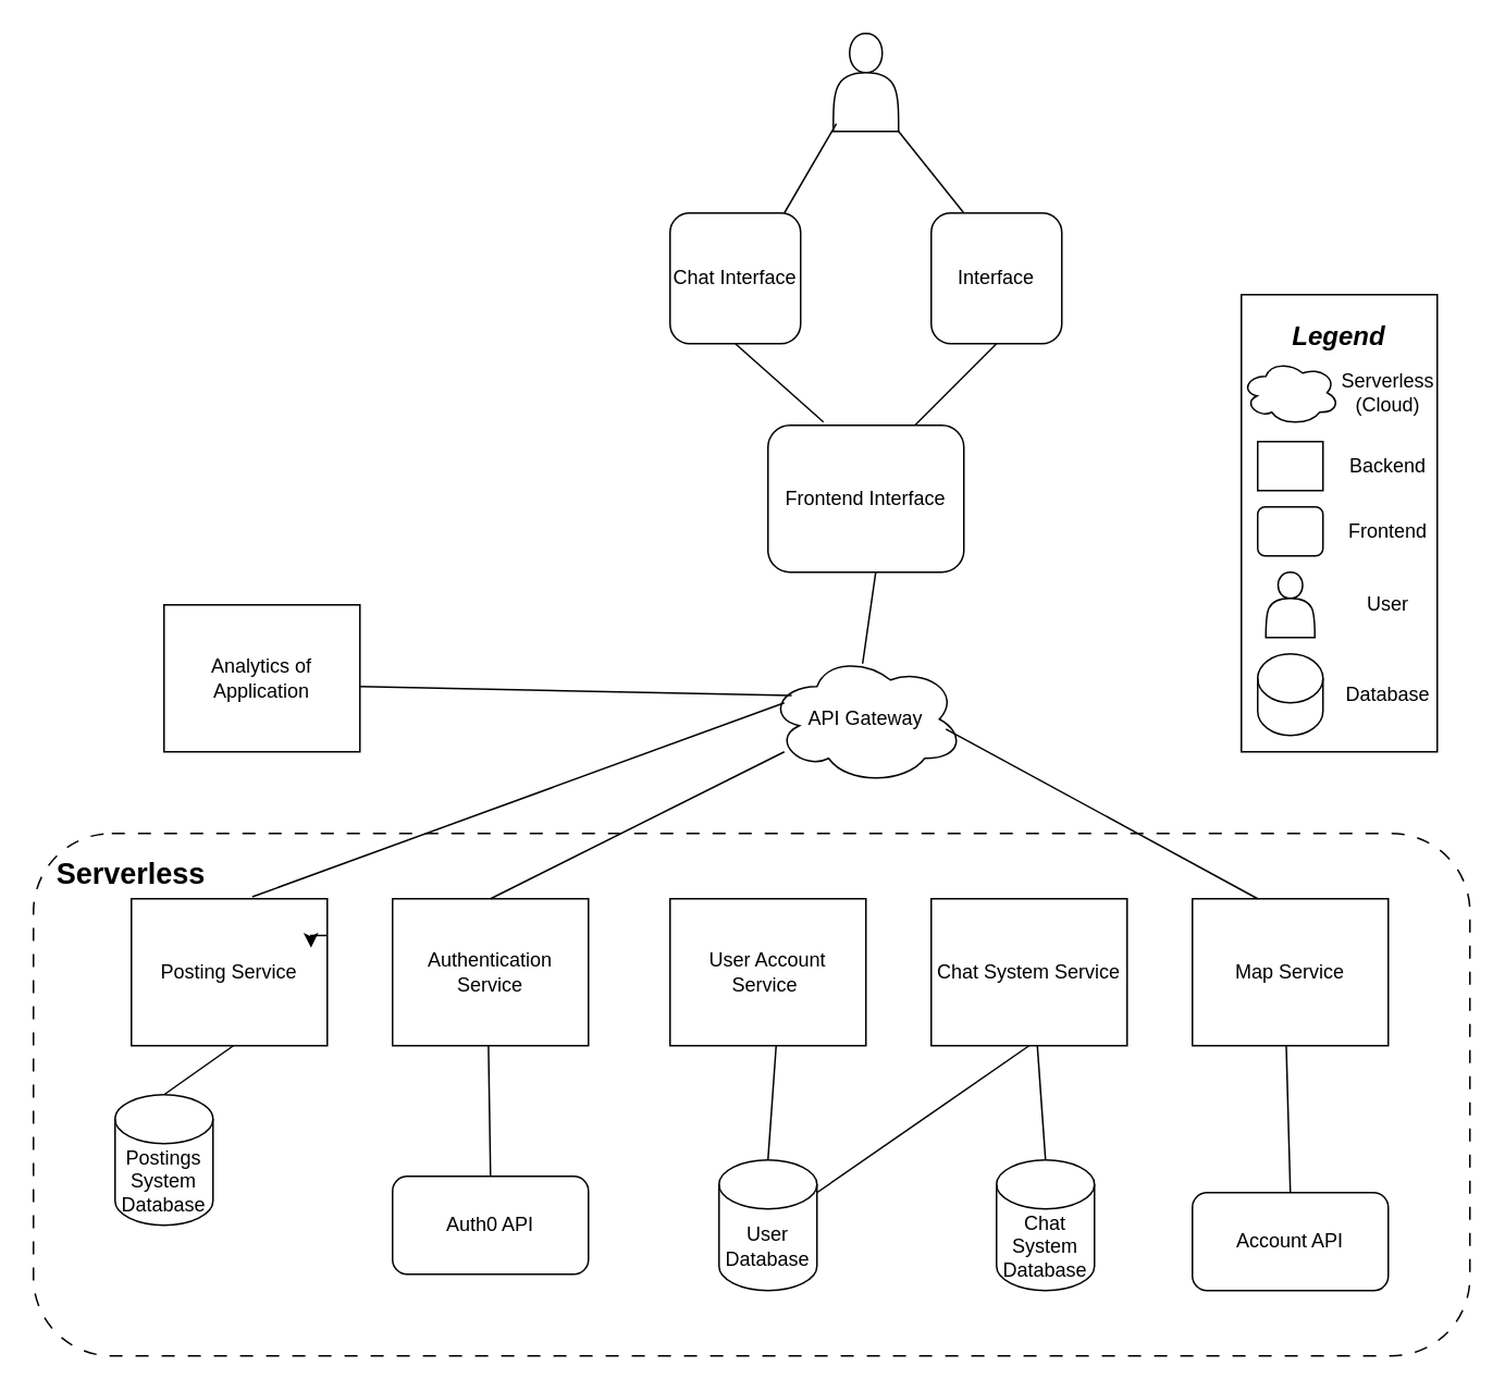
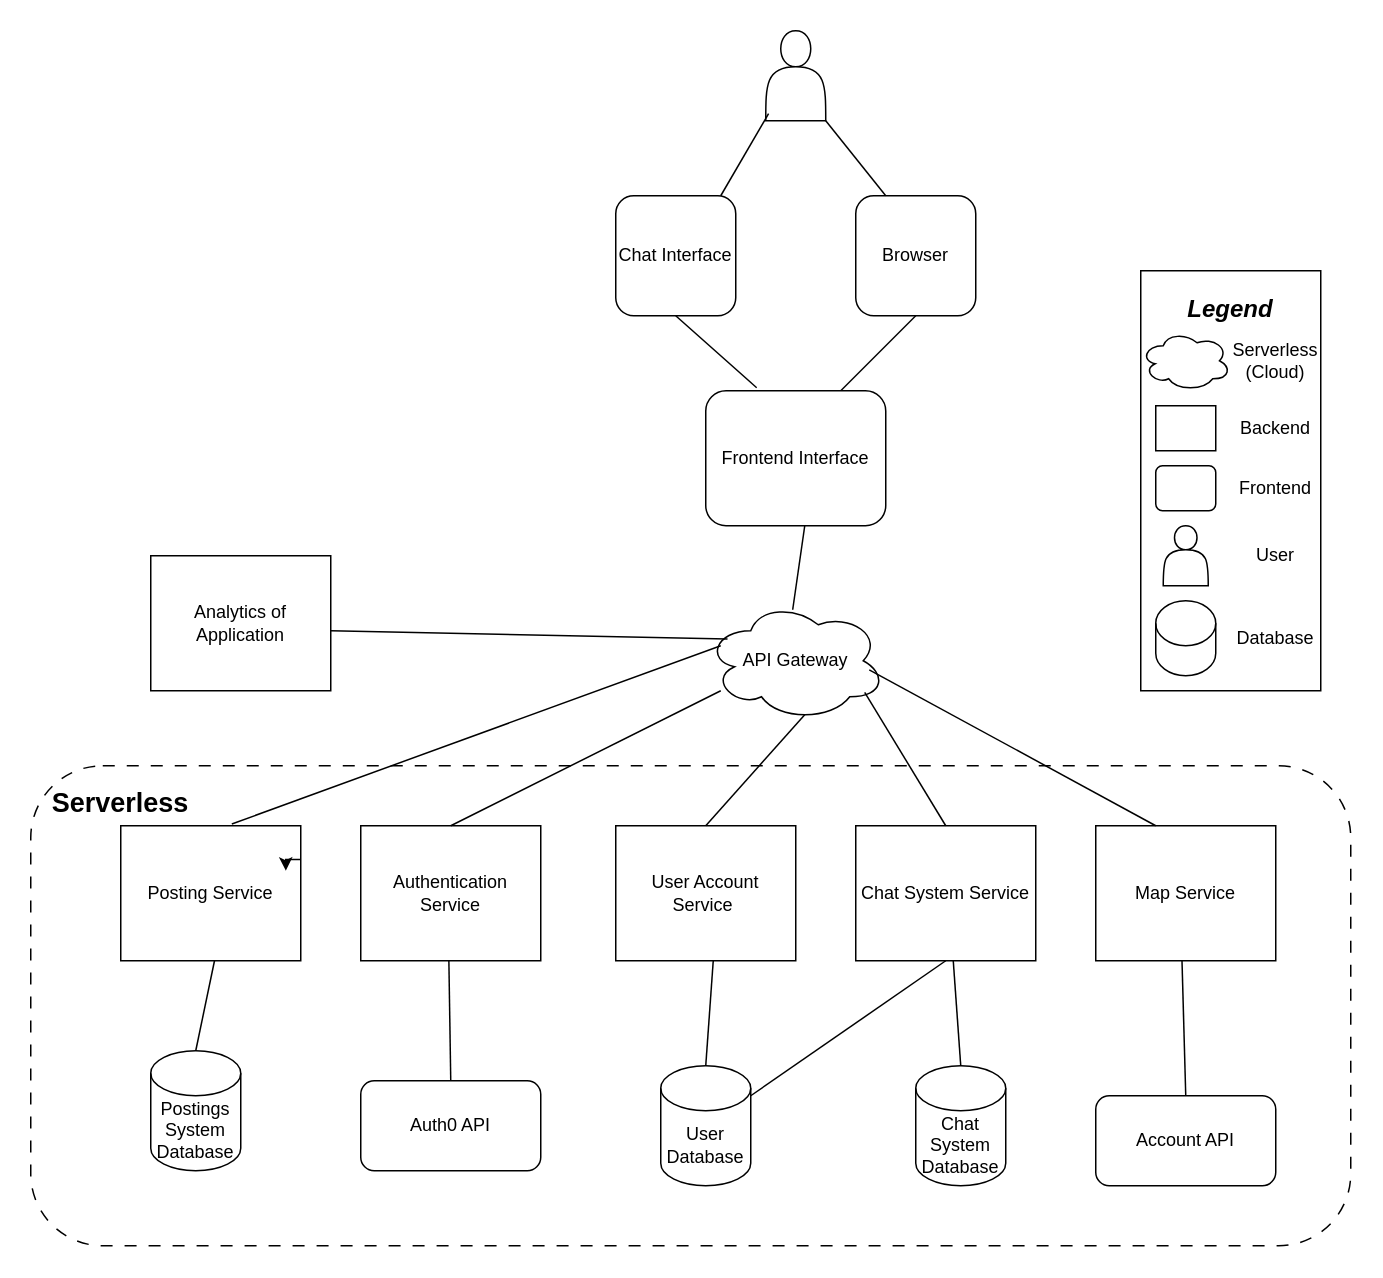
  <mxCell id="0" />
  <mxCell id="1" parent="0" />
  <mxCell id="2" value="" style="rounded=1;whiteSpace=wrap;html=1;dashed=1;dashPattern=8 8;" vertex="1" parent="1"><mxGeometry x="20" y="510" width="880" height="320" as="geometry" /></mxCell>
- <mxCell id="3" value="Interface" style="whiteSpace=wrap;html=1;aspect=fixed;rounded=1;" parent="1" vertex="1"><mxGeometry x="570" y="130" width="80" height="80" as="geometry" /></mxCell>
+ <mxCell id="3" value="Browser" style="whiteSpace=wrap;html=1;aspect=fixed;rounded=1;" parent="1" vertex="1"><mxGeometry x="570" y="130" width="80" height="80" as="geometry" /></mxCell>
  <mxCell id="4" value="Chat Interface" style="whiteSpace=wrap;html=1;aspect=fixed;rounded=1;" parent="1" vertex="1"><mxGeometry x="410" y="130" width="80" height="80" as="geometry" /></mxCell>
  <mxCell id="5" value="API Gateway" style="ellipse;shape=cloud;whiteSpace=wrap;html=1;" parent="1" vertex="1"><mxGeometry x="470" y="400" width="120" height="80" as="geometry" /></mxCell>
  <mxCell id="6" value="Authentication Service" style="rounded=0;whiteSpace=wrap;html=1;" parent="1" vertex="1"><mxGeometry x="240" y="550" width="120" height="90" as="geometry" /></mxCell>
  <mxCell id="7" value="User Account Service&amp;nbsp;" style="rounded=0;whiteSpace=wrap;html=1;" parent="1" vertex="1"><mxGeometry x="410" y="550" width="120" height="90" as="geometry" /></mxCell>
  <mxCell id="8" value="Chat System Service" style="rounded=0;whiteSpace=wrap;html=1;" parent="1" vertex="1"><mxGeometry x="570" y="550" width="120" height="90" as="geometry" /></mxCell>
  <mxCell id="9" value="Map Service" style="rounded=0;whiteSpace=wrap;html=1;" parent="1" vertex="1"><mxGeometry x="730" y="550" width="120" height="90" as="geometry" /></mxCell>
  <mxCell id="10" value="" style="endArrow=none;html=1;rounded=0;" parent="1" edge="1"><mxGeometry width="50" height="50" relative="1" as="geometry"><mxPoint x="560" y="260" as="sourcePoint" /><mxPoint x="610" y="210" as="targetPoint" /></mxGeometry></mxCell>
  <mxCell id="11" value="" style="endArrow=none;html=1;rounded=0;exitX=0.283;exitY=-0.022;exitDx=0;exitDy=0;exitPerimeter=0;" parent="1" edge="1"><mxGeometry width="50" height="50" relative="1" as="geometry"><mxPoint x="503.96" y="258.02" as="sourcePoint" /><mxPoint x="450" y="210" as="targetPoint" /></mxGeometry></mxCell>
  <mxCell id="12" value="" style="endArrow=none;html=1;rounded=0;entryX=0.55;entryY=1;entryDx=0;entryDy=0;entryPerimeter=0;exitX=0.483;exitY=0.075;exitDx=0;exitDy=0;exitPerimeter=0;" parent="1" source="5" edge="1"><mxGeometry width="50" height="50" relative="1" as="geometry"><mxPoint x="520" y="430" as="sourcePoint" /><mxPoint x="536" y="350" as="targetPoint" /></mxGeometry></mxCell>
+ <mxCell id="13" value="" style="endArrow=none;html=1;rounded=0;exitX=0.5;exitY=0;exitDx=0;exitDy=0;entryX=0.55;entryY=0.95;entryDx=0;entryDy=0;entryPerimeter=0;" parent="1" source="7" target="5" edge="1"><mxGeometry width="50" height="50" relative="1" as="geometry"><mxPoint x="480" y="530" as="sourcePoint" /><mxPoint x="530" y="480" as="targetPoint" /></mxGeometry></mxCell>
  <mxCell id="14" value="" style="endArrow=none;html=1;rounded=0;exitX=0.5;exitY=0;exitDx=0;exitDy=0;" parent="1" source="6" edge="1"><mxGeometry width="50" height="50" relative="1" as="geometry"><mxPoint x="420" y="530" as="sourcePoint" /><mxPoint x="480" y="460" as="targetPoint" /></mxGeometry></mxCell>
+ <mxCell id="15" value="" style="endArrow=none;html=1;rounded=0;exitX=0.5;exitY=0;exitDx=0;exitDy=0;entryX=0.883;entryY=0.763;entryDx=0;entryDy=0;entryPerimeter=0;" parent="1" source="8" target="5" edge="1"><mxGeometry width="50" height="50" relative="1" as="geometry"><mxPoint x="410" y="550" as="sourcePoint" /><mxPoint x="590" y="460" as="targetPoint" /></mxGeometry></mxCell>
  <mxCell id="16" value="" style="endArrow=none;html=1;rounded=0;exitX=0.383;exitY=-0.011;exitDx=0;exitDy=0;entryX=0.958;entryY=0.563;entryDx=0;entryDy=0;entryPerimeter=0;exitPerimeter=0;" parent="1" edge="1"><mxGeometry width="50" height="50" relative="1" as="geometry"><mxPoint x="770" y="550" as="sourcePoint" /><mxPoint x="579" y="446.03" as="targetPoint" /></mxGeometry></mxCell>
  <mxCell id="17" value="User Database" style="shape=cylinder3;whiteSpace=wrap;html=1;boundedLbl=1;backgroundOutline=1;size=15;" parent="1" vertex="1"><mxGeometry x="440" y="710" width="60" height="80" as="geometry" /></mxCell>
  <mxCell id="18" value="Chat System Database" style="shape=cylinder3;whiteSpace=wrap;html=1;boundedLbl=1;backgroundOutline=1;size=15;" parent="1" vertex="1"><mxGeometry x="610" y="710" width="60" height="80" as="geometry" /></mxCell>
  <mxCell id="19" value="" style="endArrow=none;html=1;rounded=0;exitX=0.5;exitY=0;exitDx=0;exitDy=0;exitPerimeter=0;" parent="1" source="17" edge="1"><mxGeometry width="50" height="50" relative="1" as="geometry"><mxPoint x="475" y="700" as="sourcePoint" /><mxPoint x="475" y="640" as="targetPoint" /></mxGeometry></mxCell>
  <mxCell id="20" value="" style="endArrow=none;html=1;rounded=0;entryX=0.5;entryY=1;entryDx=0;entryDy=0;" parent="1" target="8" edge="1"><mxGeometry width="50" height="50" relative="1" as="geometry"><mxPoint x="500" y="730" as="sourcePoint" /><mxPoint x="550" y="680" as="targetPoint" /></mxGeometry></mxCell>
  <mxCell id="21" value="" style="endArrow=none;html=1;rounded=0;exitX=0.5;exitY=0;exitDx=0;exitDy=0;exitPerimeter=0;" parent="1" source="18" edge="1"><mxGeometry width="50" height="50" relative="1" as="geometry"><mxPoint x="585" y="690" as="sourcePoint" /><mxPoint x="635" y="640" as="targetPoint" /></mxGeometry></mxCell>
  <mxCell id="22" value="Account API" style="rounded=1;whiteSpace=wrap;html=1;" parent="1" vertex="1"><mxGeometry x="730" y="730" width="120" height="60" as="geometry" /></mxCell>
  <mxCell id="23" value="" style="endArrow=none;html=1;rounded=0;exitX=0.5;exitY=0;exitDx=0;exitDy=0;" parent="1" source="22" edge="1"><mxGeometry width="50" height="50" relative="1" as="geometry"><mxPoint x="792.5" y="710" as="sourcePoint" /><mxPoint x="787.5" y="640" as="targetPoint" /></mxGeometry></mxCell>
  <mxCell id="24" value="Auth0 API" style="rounded=1;whiteSpace=wrap;html=1;" parent="1" vertex="1"><mxGeometry x="240" y="720" width="120" height="60" as="geometry" /></mxCell>
  <mxCell id="25" value="" style="endArrow=none;html=1;rounded=0;exitX=0.5;exitY=0;exitDx=0;exitDy=0;" parent="1" source="24" edge="1"><mxGeometry width="50" height="50" relative="1" as="geometry"><mxPoint x="301.25" y="730" as="sourcePoint" /><mxPoint x="298.75" y="640" as="targetPoint" /></mxGeometry></mxCell>
  <mxCell id="26" value="" style="shape=actor;whiteSpace=wrap;html=1;" parent="1" vertex="1"><mxGeometry x="510" y="20" width="40" height="60" as="geometry" /></mxCell>
  <mxCell id="27" value="" style="endArrow=none;html=1;rounded=0;entryX=0.047;entryY=0.921;entryDx=0;entryDy=0;entryPerimeter=0;" parent="1" target="26" edge="1"><mxGeometry width="50" height="50" relative="1" as="geometry"><mxPoint x="480" y="130" as="sourcePoint" /><mxPoint x="506" y="80" as="targetPoint" /></mxGeometry></mxCell>
  <mxCell id="28" value="" style="endArrow=none;html=1;rounded=0;exitX=0.25;exitY=0;exitDx=0;exitDy=0;" parent="1" source="3" edge="1"><mxGeometry width="50" height="50" relative="1" as="geometry"><mxPoint x="500" y="130" as="sourcePoint" /><mxPoint x="550" y="80" as="targetPoint" /></mxGeometry></mxCell>
  <mxCell id="29" value="Posting Service" style="rounded=0;whiteSpace=wrap;html=1;" vertex="1" parent="1"><mxGeometry x="80" y="550" width="120" height="90" as="geometry" /></mxCell>
  <mxCell id="30" value="" style="endArrow=none;html=1;rounded=0;exitX=0.617;exitY=-0.013;exitDx=0;exitDy=0;exitPerimeter=0;" edge="1" parent="1" source="29"><mxGeometry width="50" height="50" relative="1" as="geometry"><mxPoint x="300" y="520" as="sourcePoint" /><mxPoint x="480" y="430" as="targetPoint" /></mxGeometry></mxCell>
- <mxCell id="31" value="Postings System Database" style="shape=cylinder3;whiteSpace=wrap;html=1;boundedLbl=1;backgroundOutline=1;size=15;" vertex="1" parent="1"><mxGeometry x="70" y="670" width="60" height="80" as="geometry" /></mxCell>
+ <mxCell id="31" value="Postings System Database" style="shape=cylinder3;whiteSpace=wrap;html=1;boundedLbl=1;backgroundOutline=1;size=15;" vertex="1" parent="1"><mxGeometry x="100" y="700" width="60" height="80" as="geometry" /></mxCell>
  <mxCell id="32" value="" style="endArrow=none;html=1;rounded=0;exitX=0.5;exitY=0;exitDx=0;exitDy=0;exitPerimeter=0;" edge="1" parent="1" source="31"><mxGeometry width="50" height="50" relative="1" as="geometry"><mxPoint x="137.5" y="710" as="sourcePoint" /><mxPoint x="142.5" y="640" as="targetPoint" /></mxGeometry></mxCell>
  <mxCell id="33" value="Frontend Interface" style="rounded=1;whiteSpace=wrap;html=1;" vertex="1" parent="1"><mxGeometry x="470" y="260" width="120" height="90" as="geometry" /></mxCell>
  <mxCell id="34" style="edgeStyle=orthogonalEdgeStyle;rounded=0;orthogonalLoop=1;jettySize=auto;html=1;exitX=1;exitY=0.25;exitDx=0;exitDy=0;entryX=0.917;entryY=0.333;entryDx=0;entryDy=0;entryPerimeter=0;" edge="1" parent="1" source="29" target="29"><mxGeometry relative="1" as="geometry" /></mxCell>
  <mxCell id="35" value="Analytics of Application" style="rounded=0;whiteSpace=wrap;html=1;" vertex="1" parent="1"><mxGeometry x="100" y="370" width="120" height="90" as="geometry" /></mxCell>
  <mxCell id="36" value="" style="endArrow=none;html=1;rounded=0;entryX=0.121;entryY=0.319;entryDx=0;entryDy=0;entryPerimeter=0;" edge="1" parent="1" target="5"><mxGeometry width="50" height="50" relative="1" as="geometry"><mxPoint x="220" y="420" as="sourcePoint" /><mxPoint x="270" y="370" as="targetPoint" /></mxGeometry></mxCell>
  <mxCell id="37" value="" style="rounded=0;whiteSpace=wrap;html=1;" vertex="1" parent="1"><mxGeometry x="760" y="180" width="120" height="280" as="geometry" /></mxCell>
  <mxCell id="38" value="&lt;b&gt;&lt;i&gt;&lt;font style=&quot;font-size: 16px;&quot;&gt;Legend&lt;/font&gt;&lt;/i&gt;&lt;/b&gt;" style="text;html=1;align=center;verticalAlign=middle;whiteSpace=wrap;rounded=0;" vertex="1" parent="1"><mxGeometry x="790" y="190" width="60" height="30" as="geometry" /></mxCell>
  <mxCell id="39" value="" style="rounded=0;whiteSpace=wrap;html=1;" vertex="1" parent="1"><mxGeometry x="770" y="270" width="40" height="30" as="geometry" /></mxCell>
  <mxCell id="40" value="" style="rounded=1;whiteSpace=wrap;html=1;" vertex="1" parent="1"><mxGeometry x="770" y="310" width="40" height="30" as="geometry" /></mxCell>
  <mxCell id="41" value="" style="ellipse;shape=cloud;whiteSpace=wrap;html=1;" vertex="1" parent="1"><mxGeometry x="760" y="220" width="60" height="40" as="geometry" /></mxCell>
  <mxCell id="42" value="" style="shape=actor;whiteSpace=wrap;html=1;" vertex="1" parent="1"><mxGeometry x="775" y="350" width="30" height="40" as="geometry" /></mxCell>
  <mxCell id="43" value="" style="shape=cylinder3;whiteSpace=wrap;html=1;boundedLbl=1;backgroundOutline=1;size=15;" vertex="1" parent="1"><mxGeometry x="770" y="400" width="40" height="50" as="geometry" /></mxCell>
  <mxCell id="44" value="&lt;font style=&quot;font-size: 18px;&quot;&gt;&lt;b&gt;Serverless&lt;/b&gt;&lt;/font&gt;" style="text;html=1;align=center;verticalAlign=middle;whiteSpace=wrap;rounded=0;" vertex="1" parent="1"><mxGeometry x="50" y="520" width="60" height="30" as="geometry" /></mxCell>
  <mxCell id="45" value="Serverless (Cloud)" style="text;html=1;align=center;verticalAlign=middle;whiteSpace=wrap;rounded=0;" vertex="1" parent="1"><mxGeometry x="820" y="225" width="60" height="30" as="geometry" /></mxCell>
  <mxCell id="46" value="Backend" style="text;html=1;align=center;verticalAlign=middle;whiteSpace=wrap;rounded=0;" vertex="1" parent="1"><mxGeometry x="820" y="270" width="60" height="30" as="geometry" /></mxCell>
  <mxCell id="47" value="Frontend" style="text;html=1;align=center;verticalAlign=middle;whiteSpace=wrap;rounded=0;" vertex="1" parent="1"><mxGeometry x="820" y="310" width="60" height="30" as="geometry" /></mxCell>
  <mxCell id="48" value="User" style="text;html=1;align=center;verticalAlign=middle;whiteSpace=wrap;rounded=0;" vertex="1" parent="1"><mxGeometry x="820" y="355" width="60" height="30" as="geometry" /></mxCell>
  <mxCell id="49" value="Database" style="text;html=1;align=center;verticalAlign=middle;whiteSpace=wrap;rounded=0;" vertex="1" parent="1"><mxGeometry x="820" y="410" width="60" height="30" as="geometry" /></mxCell>
